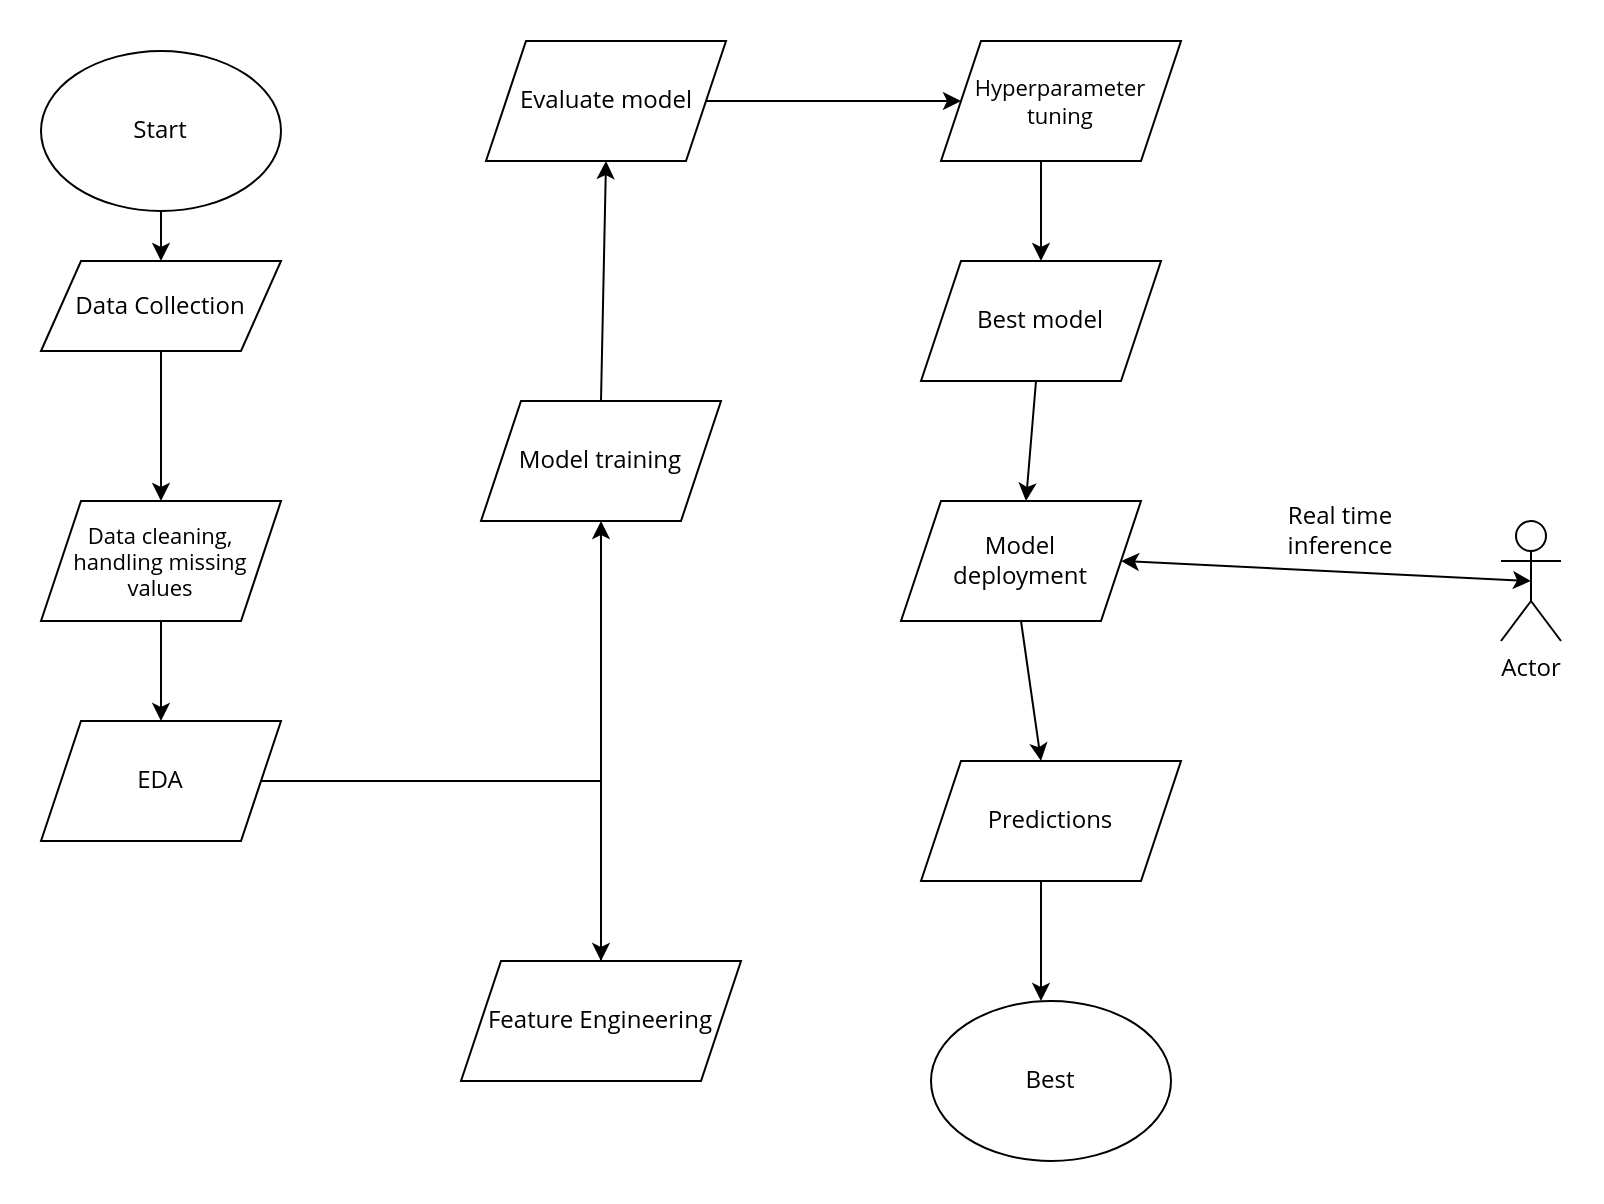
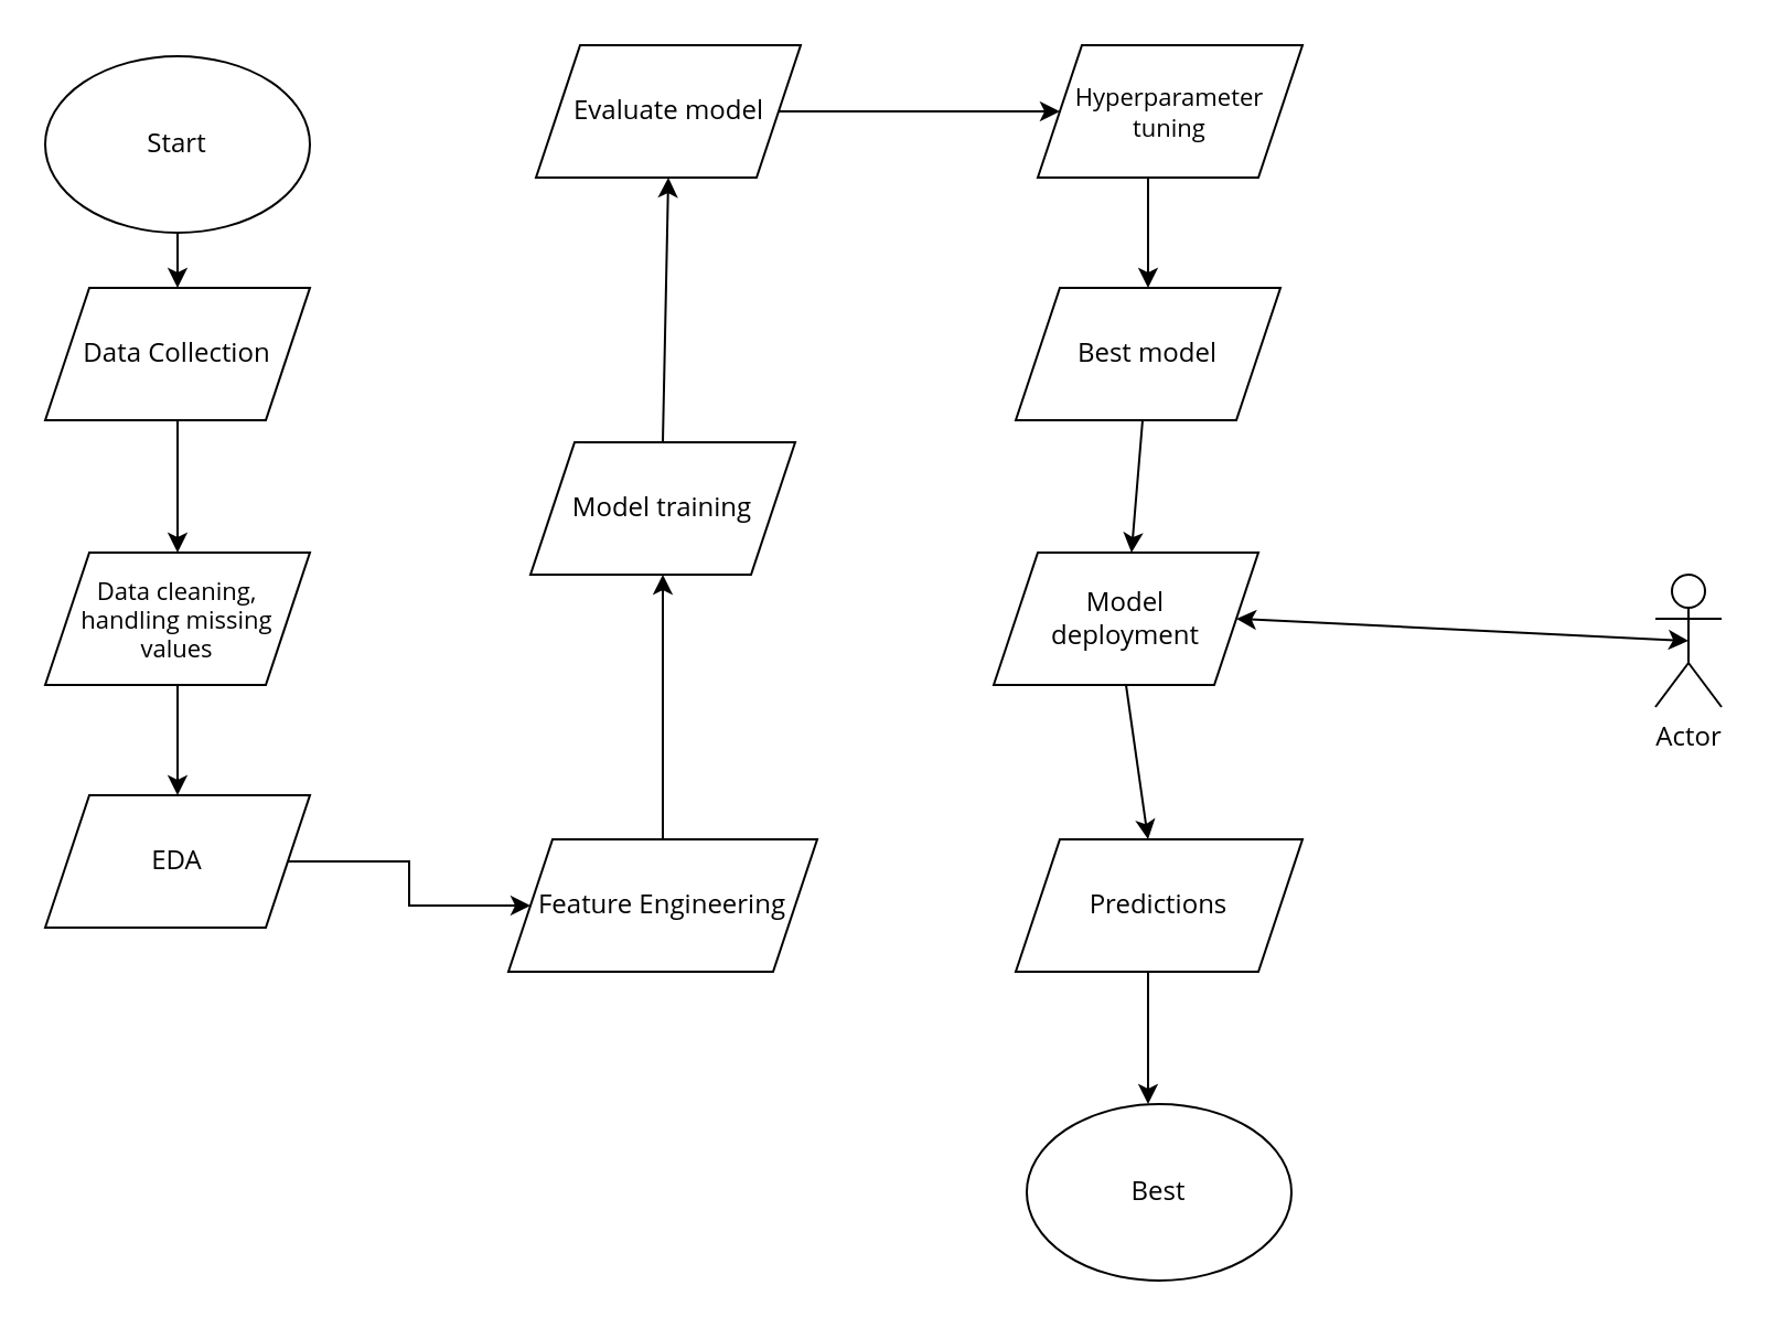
  <mxCell id="0" />
  <mxCell id="1" parent="0" />
  <mxCell id="2" value="Start" style="ellipse;whiteSpace=wrap;html=1;fontFamily=Open Sans;fontSource=https%3A%2F%2Ffonts.googleapis.com%2Fcss%3Ffamily%3DOpen%2BSans;" parent="1" vertex="1"><mxGeometry x="20" y="25" width="120" height="80" as="geometry" /></mxCell>
- <mxCell id="3" value="Data Collection" style="shape=parallelogram;perimeter=parallelogramPerimeter;whiteSpace=wrap;html=1;fixedSize=1;fontFamily=Open Sans;fontSource=https%3A%2F%2Ffonts.googleapis.com%2Fcss%3Ffamily%3DOpen%2BSans;" parent="1" vertex="1"><mxGeometry x="20" y="130" width="120" height="45" as="geometry" /></mxCell>
+ <mxCell id="3" value="Data Collection" style="shape=parallelogram;perimeter=parallelogramPerimeter;whiteSpace=wrap;html=1;fixedSize=1;fontFamily=Open Sans;fontSource=https%3A%2F%2Ffonts.googleapis.com%2Fcss%3Ffamily%3DOpen%2BSans;" parent="1" vertex="1"><mxGeometry x="20" y="130" width="120" height="60" as="geometry" /></mxCell>
  <mxCell id="4" value="Data cleaning, handling missing values" style="shape=parallelogram;perimeter=parallelogramPerimeter;whiteSpace=wrap;html=1;fixedSize=1;fontFamily=Open Sans;fontSource=https%3A%2F%2Ffonts.googleapis.com%2Fcss%3Ffamily%3DOpen%2BSans;fontSize=11;" parent="1" vertex="1"><mxGeometry x="20" y="250" width="120" height="60" as="geometry" /></mxCell>
  <mxCell id="5" value="" style="edgeStyle=orthogonalEdgeStyle;rounded=0;orthogonalLoop=1;jettySize=auto;html=1;fontFamily=Open Sans;fontSource=https%3A%2F%2Ffonts.googleapis.com%2Fcss%3Ffamily%3DOpen%2BSans;" edge="1" parent="1" source="6" target="22"><mxGeometry relative="1" as="geometry" /></mxCell>
  <mxCell id="6" value="EDA" style="shape=parallelogram;perimeter=parallelogramPerimeter;whiteSpace=wrap;html=1;fixedSize=1;fontFamily=Open Sans;fontSource=https%3A%2F%2Ffonts.googleapis.com%2Fcss%3Ffamily%3DOpen%2BSans;" parent="1" vertex="1"><mxGeometry x="20" y="360" width="120" height="60" as="geometry" /></mxCell>
  <mxCell id="7" value="Best" style="ellipse;whiteSpace=wrap;html=1;fontFamily=Open Sans;fontSource=https%3A%2F%2Ffonts.googleapis.com%2Fcss%3Ffamily%3DOpen%2BSans;" vertex="1" parent="1"><mxGeometry x="465" y="500" width="120" height="80" as="geometry" /></mxCell>
  <mxCell id="8" value="" style="endArrow=classic;html=1;rounded=0;exitX=0.5;exitY=1;exitDx=0;exitDy=0;fontFamily=Open Sans;fontSource=https%3A%2F%2Ffonts.googleapis.com%2Fcss%3Ffamily%3DOpen%2BSans;" edge="1" parent="1" source="2" target="3"><mxGeometry width="50" height="50" relative="1" as="geometry"><mxPoint x="130" y="100" as="sourcePoint" /><mxPoint x="180" y="50" as="targetPoint" /></mxGeometry></mxCell>
  <mxCell id="9" value="" style="endArrow=classic;html=1;rounded=0;fontFamily=Open Sans;fontSource=https%3A%2F%2Ffonts.googleapis.com%2Fcss%3Ffamily%3DOpen%2BSans;" edge="1" parent="1" source="3" target="4"><mxGeometry width="50" height="50" relative="1" as="geometry"><mxPoint x="380" y="310" as="sourcePoint" /><mxPoint x="430" y="260" as="targetPoint" /></mxGeometry></mxCell>
  <mxCell id="10" value="" style="endArrow=classic;html=1;rounded=0;entryX=0.5;entryY=0;entryDx=0;entryDy=0;exitX=0.5;exitY=1;exitDx=0;exitDy=0;fontFamily=Open Sans;fontSource=https%3A%2F%2Ffonts.googleapis.com%2Fcss%3Ffamily%3DOpen%2BSans;" edge="1" parent="1" source="4" target="6"><mxGeometry width="50" height="50" relative="1" as="geometry"><mxPoint x="74" y="280" as="sourcePoint" /><mxPoint x="430" y="260" as="targetPoint" /></mxGeometry></mxCell>
  <mxCell id="11" value="Evaluate model" style="shape=parallelogram;perimeter=parallelogramPerimeter;whiteSpace=wrap;html=1;fixedSize=1;fontFamily=Open Sans;fontSource=https%3A%2F%2Ffonts.googleapis.com%2Fcss%3Ffamily%3DOpen%2BSans;" vertex="1" parent="1"><mxGeometry x="242.5" y="20" width="120" height="60" as="geometry" /></mxCell>
  <mxCell id="12" value="Hyperparameter tuning" style="shape=parallelogram;perimeter=parallelogramPerimeter;whiteSpace=wrap;html=1;fixedSize=1;fontFamily=Open Sans;fontSource=https%3A%2F%2Ffonts.googleapis.com%2Fcss%3Ffamily%3DOpen%2BSans;fontSize=11;" vertex="1" parent="1"><mxGeometry x="470" y="20" width="120" height="60" as="geometry" /></mxCell>
  <mxCell id="13" value="Best model" style="shape=parallelogram;perimeter=parallelogramPerimeter;whiteSpace=wrap;html=1;fixedSize=1;fontFamily=Open Sans;fontSource=https%3A%2F%2Ffonts.googleapis.com%2Fcss%3Ffamily%3DOpen%2BSans;" vertex="1" parent="1"><mxGeometry x="460" y="130" width="120" height="60" as="geometry" /></mxCell>
  <mxCell id="14" value="Model &lt;br&gt;deployment" style="shape=parallelogram;perimeter=parallelogramPerimeter;whiteSpace=wrap;html=1;fixedSize=1;fontFamily=Open Sans;fontSource=https%3A%2F%2Ffonts.googleapis.com%2Fcss%3Ffamily%3DOpen%2BSans;" vertex="1" parent="1"><mxGeometry x="450" y="250" width="120" height="60" as="geometry" /></mxCell>
  <mxCell id="15" value="" style="endArrow=classic;html=1;rounded=0;entryX=0;entryY=0.5;entryDx=0;entryDy=0;exitX=1;exitY=0.5;exitDx=0;exitDy=0;fontFamily=Open Sans;fontSource=https%3A%2F%2Ffonts.googleapis.com%2Fcss%3Ffamily%3DOpen%2BSans;" edge="1" parent="1" source="11" target="12"><mxGeometry width="50" height="50" relative="1" as="geometry"><mxPoint x="294.5" y="120" as="sourcePoint" /><mxPoint x="294.5" y="70" as="targetPoint" /></mxGeometry></mxCell>
  <mxCell id="16" value="" style="endArrow=classic;html=1;rounded=0;entryX=0.5;entryY=0;entryDx=0;entryDy=0;fontFamily=Open Sans;fontSource=https%3A%2F%2Ffonts.googleapis.com%2Fcss%3Ffamily%3DOpen%2BSans;" edge="1" parent="1" target="13"><mxGeometry width="50" height="50" relative="1" as="geometry"><mxPoint x="520" y="80" as="sourcePoint" /><mxPoint x="184.5" y="60" as="targetPoint" /></mxGeometry></mxCell>
  <mxCell id="17" value="" style="endArrow=classic;html=1;rounded=0;fontFamily=Open Sans;fontSource=https%3A%2F%2Ffonts.googleapis.com%2Fcss%3Ffamily%3DOpen%2BSans;" edge="1" parent="1" source="13" target="14"><mxGeometry width="50" height="50" relative="1" as="geometry"><mxPoint x="313" y="180" as="sourcePoint" /><mxPoint x="313" y="130" as="targetPoint" /></mxGeometry></mxCell>
  <mxCell id="18" value="" style="endArrow=classic;html=1;rounded=0;exitX=0.5;exitY=1;exitDx=0;exitDy=0;fontFamily=Open Sans;fontSource=https%3A%2F%2Ffonts.googleapis.com%2Fcss%3Ffamily%3DOpen%2BSans;" edge="1" parent="1" source="14"><mxGeometry width="50" height="50" relative="1" as="geometry"><mxPoint x="610" y="230" as="sourcePoint" /><mxPoint x="520" y="380" as="targetPoint" /></mxGeometry></mxCell>
  <mxCell id="19" value="Predictions" style="shape=parallelogram;perimeter=parallelogramPerimeter;whiteSpace=wrap;html=1;fixedSize=1;fontFamily=Open Sans;fontSource=https%3A%2F%2Ffonts.googleapis.com%2Fcss%3Ffamily%3DOpen%2BSans;" vertex="1" parent="1"><mxGeometry x="460" y="380" width="130" height="60" as="geometry" /></mxCell>
  <mxCell id="20" value="" style="endArrow=classic;html=1;rounded=0;fontFamily=Open Sans;fontSource=https%3A%2F%2Ffonts.googleapis.com%2Fcss%3Ffamily%3DOpen%2BSans;" edge="1" parent="1"><mxGeometry width="50" height="50" relative="1" as="geometry"><mxPoint x="520" y="440" as="sourcePoint" /><mxPoint x="520" y="500" as="targetPoint" /></mxGeometry></mxCell>
  <mxCell id="21" value="" style="endArrow=classic;html=1;rounded=0;exitX=0.5;exitY=0;exitDx=0;exitDy=0;fontFamily=Open Sans;fontSource=https%3A%2F%2Ffonts.googleapis.com%2Fcss%3Ffamily%3DOpen%2BSans;entryX=0.5;entryY=1;entryDx=0;entryDy=0;" edge="1" parent="1" source="24" target="11"><mxGeometry width="50" height="50" relative="1" as="geometry"><mxPoint x="300" y="490" as="sourcePoint" /><mxPoint x="302.5" y="90" as="targetPoint" /></mxGeometry></mxCell>
- <mxCell id="22" value="Feature Engineering" style="shape=parallelogram;perimeter=parallelogramPerimeter;whiteSpace=wrap;html=1;fixedSize=1;fontFamily=Open Sans;fontSource=https%3A%2F%2Ffonts.googleapis.com%2Fcss%3Ffamily%3DOpen%2BSans;" vertex="1" parent="1"><mxGeometry x="230" y="480" width="140" height="60" as="geometry" /></mxCell>
+ <mxCell id="22" value="Feature Engineering" style="shape=parallelogram;perimeter=parallelogramPerimeter;whiteSpace=wrap;html=1;fixedSize=1;fontFamily=Open Sans;fontSource=https%3A%2F%2Ffonts.googleapis.com%2Fcss%3Ffamily%3DOpen%2BSans;" vertex="1" parent="1"><mxGeometry x="230" y="380" width="140" height="60" as="geometry" /></mxCell>
  <mxCell id="23" value="" style="endArrow=classic;html=1;rounded=0;exitX=0.5;exitY=0;exitDx=0;exitDy=0;fontFamily=Open Sans;fontSource=https%3A%2F%2Ffonts.googleapis.com%2Fcss%3Ffamily%3DOpen%2BSans;" edge="1" parent="1" source="22" target="24"><mxGeometry width="50" height="50" relative="1" as="geometry"><mxPoint x="300.5" y="380" as="sourcePoint" /><mxPoint x="297.5" y="190" as="targetPoint" /></mxGeometry></mxCell>
  <mxCell id="24" value="Model training" style="shape=parallelogram;perimeter=parallelogramPerimeter;whiteSpace=wrap;html=1;fixedSize=1;fontFamily=Open Sans;fontSource=https%3A%2F%2Ffonts.googleapis.com%2Fcss%3Ffamily%3DOpen%2BSans;" vertex="1" parent="1"><mxGeometry x="240" y="200" width="120" height="60" as="geometry" /></mxCell>
  <mxCell id="25" value="Actor" style="shape=umlActor;verticalLabelPosition=bottom;verticalAlign=top;html=1;outlineConnect=0;fontFamily=Open Sans;fontSource=https%3A%2F%2Ffonts.googleapis.com%2Fcss%3Ffamily%3DOpen%2BSans;" vertex="1" parent="1"><mxGeometry x="750" y="260" width="30" height="60" as="geometry" /></mxCell>
  <mxCell id="26" value="" style="endArrow=classic;startArrow=classic;html=1;rounded=0;exitX=1;exitY=0.5;exitDx=0;exitDy=0;entryX=0.5;entryY=0.5;entryDx=0;entryDy=0;entryPerimeter=0;fontFamily=Open Sans;fontSource=https%3A%2F%2Ffonts.googleapis.com%2Fcss%3Ffamily%3DOpen%2BSans;" edge="1" parent="1" source="14" target="25"><mxGeometry width="50" height="50" relative="1" as="geometry"><mxPoint x="710" y="340" as="sourcePoint" /><mxPoint x="760" y="290" as="targetPoint" /></mxGeometry></mxCell>
- <mxCell id="27" value="Real time inference" style="text;html=1;strokeColor=none;fillColor=none;align=center;verticalAlign=middle;whiteSpace=wrap;rounded=0;fontFamily=Open Sans;fontSource=https%3A%2F%2Ffonts.googleapis.com%2Fcss%3Ffamily%3DOpen%2BSans;fontSize=12;" vertex="1" parent="1"><mxGeometry x="630" y="250" width="80" height="30" as="geometry" /></mxCell>
